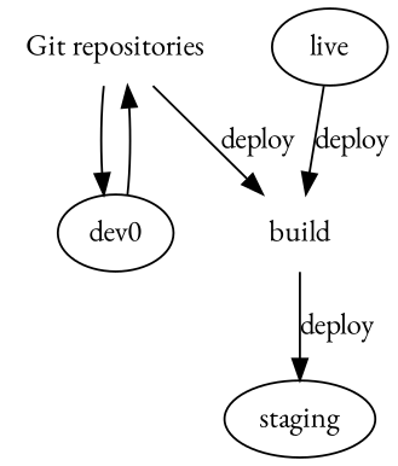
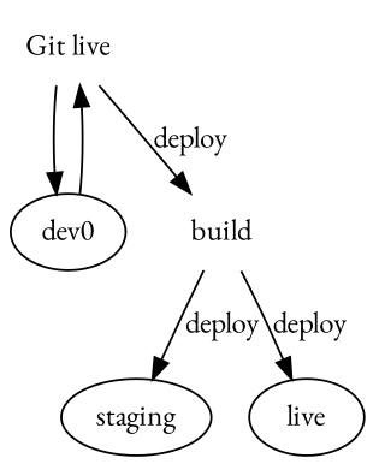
  digraph {
    fontname="EB Garamond"
    node [fontname="EB Garamond"]
    edge [fontname="EB Garamond"]
-   n1 [label="Git repositories" shape=none]
+   n1 [label="Git live" shape=none]
    dev0
    build [shape=none]
    staging
    live
    n1 -> dev0
    n1 -> build [label=deploy]
    dev0 -> n1
    build -> staging [label=deploy]
-   live -> build [label=deploy]
+   build -> live [label=deploy]
  }
